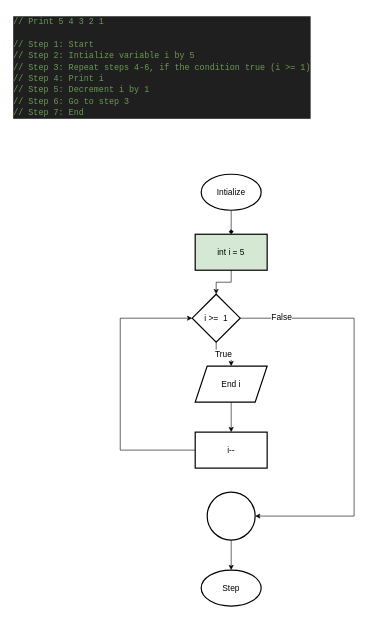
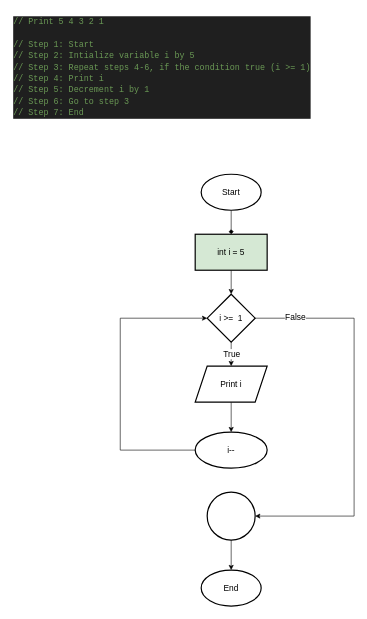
  <mxCell id="0" />
  <mxCell id="1" parent="0" />
  <mxCell id="2" value="" style="edgeStyle=orthogonalEdgeStyle;rounded=0;orthogonalLoop=1;jettySize=auto;html=1;fontSize=14;endArrow=diamond;" parent="1" source="3" target="6" edge="1"><mxGeometry relative="1" as="geometry" /></mxCell>
- <mxCell id="3" value="Intialize" style="strokeWidth=2;html=1;shape=mxgraph.flowchart.start_1;whiteSpace=wrap;fontSize=14;" parent="1" vertex="1"><mxGeometry x="335" y="290" width="100" height="60" as="geometry" /></mxCell>
- <mxCell id="4" value="Step" style="strokeWidth=2;html=1;shape=mxgraph.flowchart.start_1;whiteSpace=wrap;fontSize=14;" parent="1" vertex="1"><mxGeometry x="335" y="950" width="100" height="60" as="geometry" /></mxCell>
+ <mxCell id="3" value="Start" style="strokeWidth=2;html=1;shape=mxgraph.flowchart.start_1;whiteSpace=wrap;fontSize=14;" parent="1" vertex="1"><mxGeometry x="335" y="290" width="100" height="60" as="geometry" /></mxCell>
+ <mxCell id="4" value="End" style="strokeWidth=2;html=1;shape=mxgraph.flowchart.start_1;whiteSpace=wrap;fontSize=14;" parent="1" vertex="1"><mxGeometry x="335" y="950" width="100" height="60" as="geometry" /></mxCell>
  <mxCell id="5" value="" style="edgeStyle=orthogonalEdgeStyle;rounded=0;orthogonalLoop=1;jettySize=auto;html=1;fontSize=14;" parent="1" source="6" target="11" edge="1"><mxGeometry relative="1" as="geometry" /></mxCell>
  <mxCell id="6" value="int i = 5" style="whiteSpace=wrap;html=1;strokeWidth=2;fontSize=14;fillColor=#d5e8d4;" parent="1" vertex="1"><mxGeometry x="325" y="390" width="120" height="60" as="geometry" /></mxCell>
  <mxCell id="7" value="" style="edgeStyle=orthogonalEdgeStyle;rounded=0;orthogonalLoop=1;jettySize=auto;html=1;fontSize=14;" parent="1" source="11" target="13" edge="1"><mxGeometry relative="1" as="geometry" /></mxCell>
  <mxCell id="8" value="True" style="edgeLabel;html=1;align=center;verticalAlign=middle;resizable=0;points=[];fontSize=14;" parent="7" vertex="1" connectable="0"><mxGeometry x="-0.04" relative="1" as="geometry"><mxPoint as="offset" /></mxGeometry></mxCell>
  <mxCell id="9" value="" style="edgeStyle=orthogonalEdgeStyle;rounded=0;orthogonalLoop=1;jettySize=auto;html=1;fontSize=14;" parent="1" source="11" target="17" edge="1"><mxGeometry relative="1" as="geometry"><Array as="points"><mxPoint x="590" y="530" /><mxPoint x="590" y="860" /></Array></mxGeometry></mxCell>
  <mxCell id="10" value="False" style="edgeLabel;html=1;align=center;verticalAlign=middle;resizable=0;points=[];fontSize=14;" parent="9" vertex="1" connectable="0"><mxGeometry x="-0.801" y="2" relative="1" as="geometry"><mxPoint as="offset" /></mxGeometry></mxCell>
- <mxCell id="11" value="i &amp;gt;=&amp;nbsp; 1" style="rhombus;whiteSpace=wrap;html=1;strokeWidth=2;fontSize=14;" parent="1" vertex="1"><mxGeometry x="320" y="490" width="80" height="80" as="geometry" /></mxCell>
+ <mxCell id="11" value="i &amp;gt;=&amp;nbsp; 1" style="rhombus;whiteSpace=wrap;html=1;strokeWidth=2;fontSize=14;" parent="1" vertex="1"><mxGeometry x="345" y="490" width="80" height="80" as="geometry" /></mxCell>
  <mxCell id="12" value="" style="edgeStyle=orthogonalEdgeStyle;rounded=0;orthogonalLoop=1;jettySize=auto;html=1;fontSize=14;" parent="1" source="13" target="15" edge="1"><mxGeometry relative="1" as="geometry" /></mxCell>
- <mxCell id="13" value="End i" style="shape=parallelogram;perimeter=parallelogramPerimeter;whiteSpace=wrap;html=1;fixedSize=1;strokeWidth=2;fontSize=14;" parent="1" vertex="1"><mxGeometry x="325" y="610" width="120" height="60" as="geometry" /></mxCell>
+ <mxCell id="13" value="Print i" style="shape=parallelogram;perimeter=parallelogramPerimeter;whiteSpace=wrap;html=1;fixedSize=1;strokeWidth=2;fontSize=14;" parent="1" vertex="1"><mxGeometry x="325" y="610" width="120" height="60" as="geometry" /></mxCell>
  <mxCell id="14" value="" style="edgeStyle=orthogonalEdgeStyle;rounded=0;orthogonalLoop=1;jettySize=auto;html=1;entryX=0;entryY=0.5;entryDx=0;entryDy=0;fontSize=14;" parent="1" source="15" target="11" edge="1"><mxGeometry relative="1" as="geometry"><mxPoint x="245" y="750" as="targetPoint" /><Array as="points"><mxPoint x="200" y="750" /><mxPoint x="200" y="530" /></Array></mxGeometry></mxCell>
- <mxCell id="15" value="i--" style="whiteSpace=wrap;html=1;strokeWidth=2;fontSize=14;" parent="1" vertex="1"><mxGeometry x="325" y="720" width="120" height="60" as="geometry" /></mxCell>
+ <mxCell id="15" value="i--" style="ellipse;whiteSpace=wrap;html=1;strokeWidth=2;fontSize=14;" parent="1" vertex="1"><mxGeometry x="325" y="720" width="120" height="60" as="geometry" /></mxCell>
  <mxCell id="16" value="" style="edgeStyle=orthogonalEdgeStyle;rounded=0;orthogonalLoop=1;jettySize=auto;html=1;fontSize=14;" parent="1" source="17" target="4" edge="1"><mxGeometry relative="1" as="geometry" /></mxCell>
  <mxCell id="17" value="" style="ellipse;whiteSpace=wrap;html=1;strokeWidth=2;fontSize=14;" parent="1" vertex="1"><mxGeometry x="345" y="820" width="80" height="80" as="geometry" /></mxCell>
  <mxCell id="18" value="&lt;div style=&quot;color: #cccccc;background-color: #1f1f1f;font-family: Consolas, 'Courier New', monospace;font-weight: normal;font-size: 14px;line-height: 19px;white-space: pre;&quot;&gt;&lt;div&gt;&lt;span style=&quot;color: #6a9955;&quot;&gt;// Print 5 4 3 2 1&lt;/span&gt;&lt;/div&gt;&lt;br&gt;&lt;div&gt;&lt;span style=&quot;color: #6a9955;&quot;&gt;// Step 1: Start&lt;/span&gt;&lt;/div&gt;&lt;div&gt;&lt;span style=&quot;color: #6a9955;&quot;&gt;// Step 2: Intialize variable i by 5&lt;/span&gt;&lt;/div&gt;&lt;div&gt;&lt;span style=&quot;color: #6a9955;&quot;&gt;// Step 3: Repeat steps 4-6, if the condition true (i &amp;gt;= 1)&lt;/span&gt;&lt;/div&gt;&lt;div&gt;&lt;span style=&quot;color: #6a9955;&quot;&gt;// Step 4: Print i&lt;/span&gt;&lt;/div&gt;&lt;div&gt;&lt;span style=&quot;color: #6a9955;&quot;&gt;// Step 5: Decrement i by 1&lt;/span&gt;&lt;/div&gt;&lt;div&gt;&lt;span style=&quot;color: #6a9955;&quot;&gt;// Step 6: Go to step 3&lt;/span&gt;&lt;/div&gt;&lt;div&gt;&lt;span style=&quot;color: #6a9955;&quot;&gt;// Step 7: End&lt;/span&gt;&lt;/div&gt;&lt;/div&gt;" style="text;whiteSpace=wrap;html=1;" vertex="1" parent="1"><mxGeometry x="20" y="20" width="490" height="190" as="geometry" /></mxCell>
